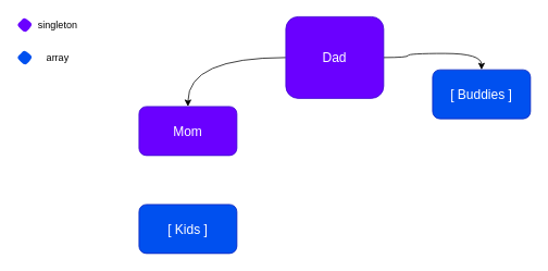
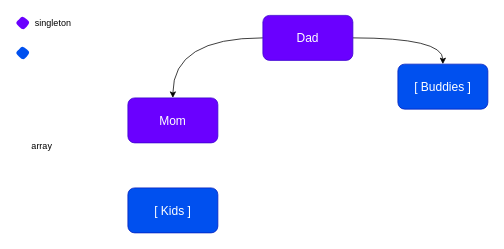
  <mxCell id="0" />
  <mxCell id="1" parent="0" />
  <mxCell id="2" style="edgeStyle=orthogonalEdgeStyle;orthogonalLoop=1;jettySize=auto;html=1;entryX=0.5;entryY=0;entryDx=0;entryDy=0;curved=1;" parent="1" source="4" target="6" edge="1"><mxGeometry relative="1" as="geometry" /></mxCell>
  <mxCell id="3" style="edgeStyle=orthogonalEdgeStyle;orthogonalLoop=1;jettySize=auto;html=1;entryX=0.5;entryY=0;entryDx=0;entryDy=0;curved=1;" parent="1" source="4" target="5" edge="1"><mxGeometry relative="1" as="geometry" /></mxCell>
- <mxCell id="4" value="Dad" style="whiteSpace=wrap;html=1;fillColor=#6a00ff;strokeColor=#3700CC;fontColor=#ffffff;fontSize=16;rounded=1;" parent="1" vertex="1"><mxGeometry x="350" y="20" width="120" height="100" as="geometry" /></mxCell>
+ <mxCell id="4" value="Dad" style="whiteSpace=wrap;html=1;fillColor=#6a00ff;strokeColor=#3700CC;fontColor=#ffffff;fontSize=16;rounded=1;" parent="1" vertex="1"><mxGeometry x="350" y="20" width="120" height="60" as="geometry" /></mxCell>
  <mxCell id="5" value="Mom" style="whiteSpace=wrap;html=1;fillColor=#6a00ff;strokeColor=#3700CC;fontColor=#ffffff;fontSize=16;rounded=1;" parent="1" vertex="1"><mxGeometry x="170" y="130" width="120" height="60" as="geometry" /></mxCell>
  <mxCell id="6" value="[ Buddies ]" style="whiteSpace=wrap;html=1;fillColor=#0050ef;strokeColor=#001DBC;fontColor=#ffffff;fontSize=16;rounded=1;" parent="1" vertex="1"><mxGeometry x="530" y="85" width="120" height="60" as="geometry" /></mxCell>
  <mxCell id="7" value="[ Kids ]" style="whiteSpace=wrap;html=1;fillColor=#0050ef;strokeColor=#001DBC;fontColor=#ffffff;fontSize=16;rounded=1;" parent="1" vertex="1"><mxGeometry x="170" y="250" width="120" height="60" as="geometry" /></mxCell>
  <mxCell id="8" value="" style="rhombus;whiteSpace=wrap;html=1;fillColor=#6a00ff;fontColor=#ffffff;strokeColor=none;rounded=1;" vertex="1" parent="1"><mxGeometry x="20" y="20" width="20" height="20" as="geometry" /></mxCell>
  <mxCell id="9" value="" style="rhombus;whiteSpace=wrap;html=1;fillColor=#0050ef;fontColor=#ffffff;rounded=1;strokeColor=none;" vertex="1" parent="1"><mxGeometry x="20" y="60" width="20" height="20" as="geometry" /></mxCell>
  <mxCell id="10" value="singleton" style="text;html=1;resizable=0;autosize=1;align=center;verticalAlign=middle;points=[];fillColor=none;strokeColor=none;rounded=0;" vertex="1" parent="1"><mxGeometry x="40" y="20" width="60" height="20" as="geometry" /></mxCell>
- <mxCell id="11" value="array" style="text;html=1;resizable=0;autosize=1;align=center;verticalAlign=middle;points=[];fillColor=none;strokeColor=none;rounded=0;" vertex="1" parent="1"><mxGeometry x="50" y="60" width="40" height="20" as="geometry" /></mxCell>
+ <mxCell id="11" value="array" style="text;html=1;resizable=0;autosize=1;align=center;verticalAlign=middle;points=[];fillColor=none;strokeColor=none;rounded=0;" vertex="1" parent="1"><mxGeometry x="35" y="185" width="40" height="20" as="geometry" /></mxCell>
